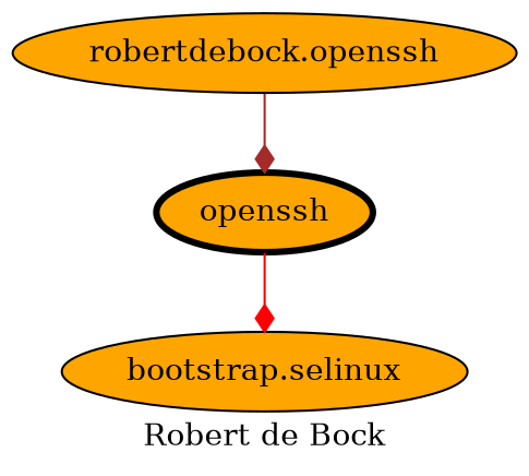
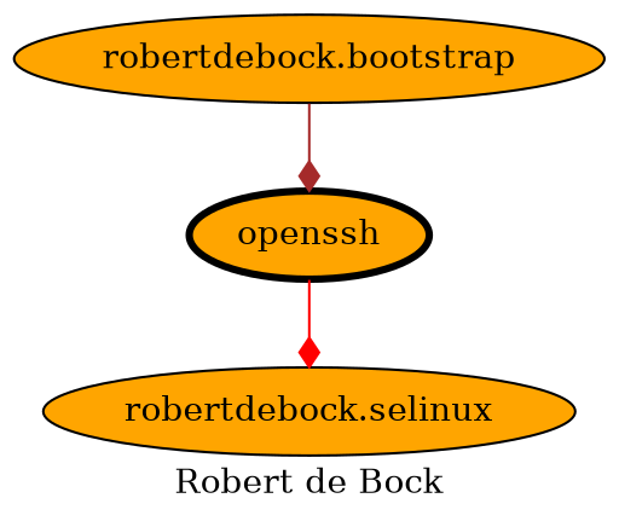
  digraph {
    label="Robert de Bock"
    node [fillcolor=orange style=filled]
    edge [arrowhead=diamond]
    openssh [penwidth=3]
-   "robertdebock.selinux" [label="bootstrap.selinux"]
-   "robertdebock.bootstrap" [label="robertdebock.openssh"]
+   "robertdebock.selinux"
+   "robertdebock.bootstrap"
    openssh -> "robertdebock.selinux" [color=red]
    "robertdebock.bootstrap" -> openssh [color=brown]
  }
